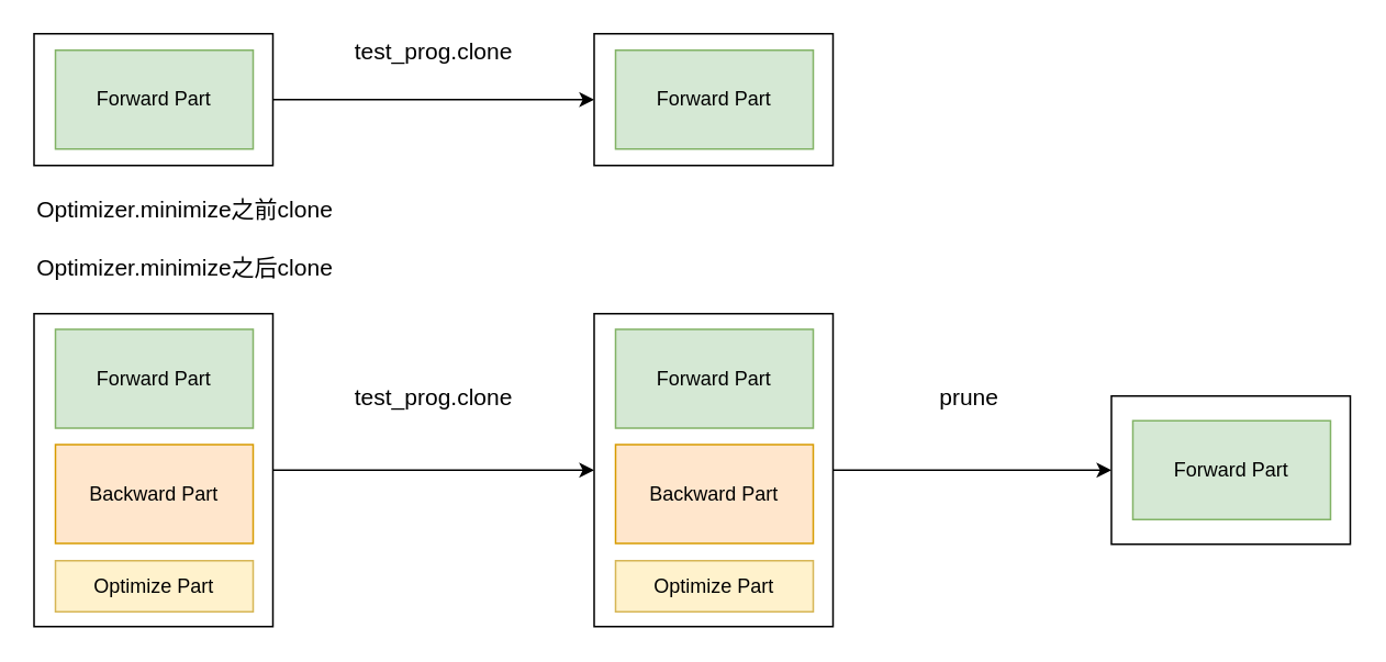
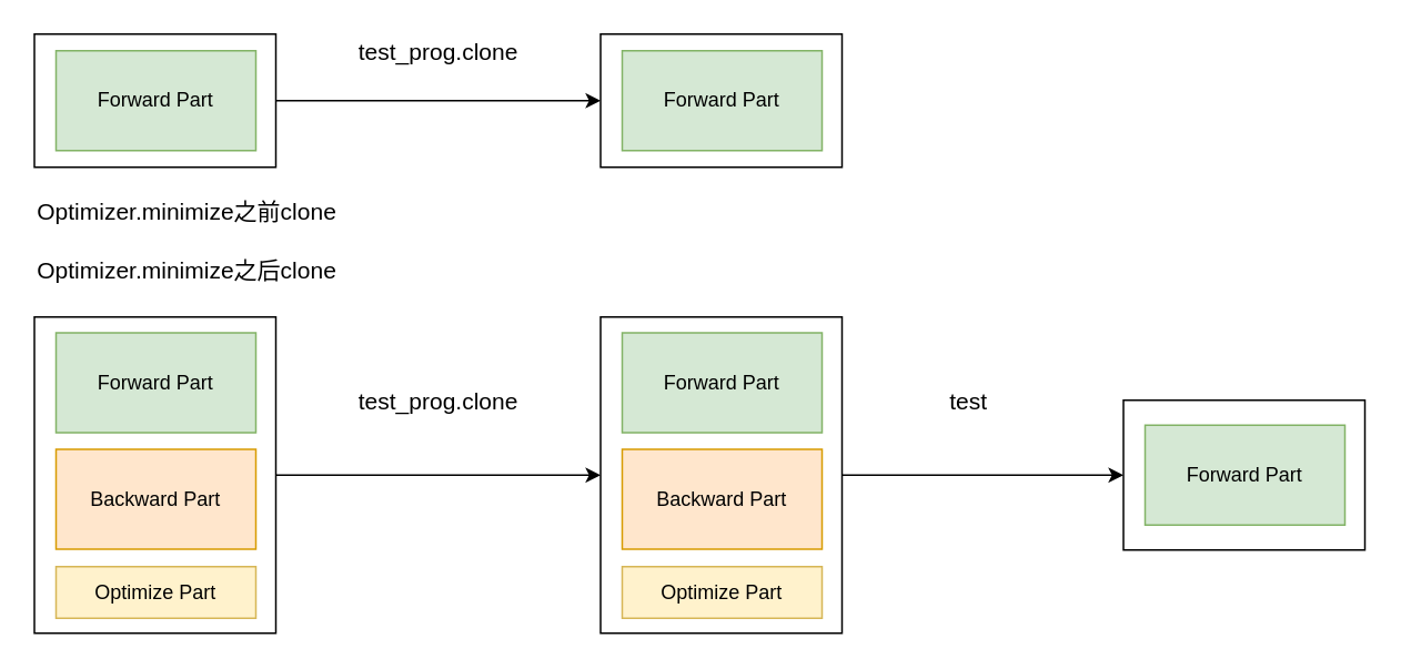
  <mxCell id="0" />
  <mxCell id="1" parent="0" />
  <mxCell id="2" value="Optimizer.minimize之前clone" style="text;html=1;resizable=0;points=[];autosize=1;align=left;verticalAlign=top;spacingTop=-4;fontSize=14;" parent="1" vertex="1"><mxGeometry x="20" y="116" width="170" height="20" as="geometry" /></mxCell>
  <mxCell id="3" value="c" style="rounded=0;whiteSpace=wrap;html=1;" parent="1" vertex="1"><mxGeometry x="20" y="20" width="145" height="80" as="geometry" /></mxCell>
  <mxCell id="4" value="Forward Part" style="rounded=0;whiteSpace=wrap;html=1;fillColor=#d5e8d4;strokeColor=#82b366;" parent="1" vertex="1"><mxGeometry x="33" y="30" width="120" height="60" as="geometry" /></mxCell>
  <mxCell id="5" value="test_prog.clone&lt;br style=&quot;font-size: 14px;&quot;&gt;" style="text;html=1;resizable=0;points=[];autosize=1;align=left;verticalAlign=top;spacingTop=-4;fontColor=#000000;fontSize=14;" parent="1" vertex="1"><mxGeometry x="213" y="20" width="100" height="20" as="geometry" /></mxCell>
  <mxCell id="6" value="c" style="rounded=0;whiteSpace=wrap;html=1;" parent="1" vertex="1"><mxGeometry x="360" y="20" width="145" height="80" as="geometry" /></mxCell>
  <mxCell id="7" value="Forward Part" style="rounded=0;whiteSpace=wrap;html=1;fillColor=#d5e8d4;strokeColor=#82b366;" parent="1" vertex="1"><mxGeometry x="373" y="30" width="120" height="60" as="geometry" /></mxCell>
  <mxCell id="8" value="" style="endArrow=classic;html=1;fontColor=#000000;exitX=1;exitY=0.5;exitDx=0;exitDy=0;entryX=0;entryY=0.5;entryDx=0;entryDy=0;" parent="1" source="3" target="6" edge="1"><mxGeometry width="50" height="50" relative="1" as="geometry"><mxPoint x="333" y="100" as="sourcePoint" /><mxPoint x="383" y="50" as="targetPoint" /></mxGeometry></mxCell>
  <mxCell id="9" value="Optimizer.minimize之后clone" style="text;html=1;resizable=0;points=[];autosize=1;align=left;verticalAlign=top;spacingTop=-4;fontSize=14;" parent="1" vertex="1"><mxGeometry x="20" y="150.5" width="200" height="20" as="geometry" /></mxCell>
  <mxCell id="10" style="edgeStyle=orthogonalEdgeStyle;rounded=0;orthogonalLoop=1;jettySize=auto;html=1;exitX=1;exitY=0.5;exitDx=0;exitDy=0;entryX=0;entryY=0.5;entryDx=0;entryDy=0;fontSize=14;fontColor=#000000;" parent="1" source="11" target="17" edge="1"><mxGeometry relative="1" as="geometry" /></mxCell>
  <mxCell id="11" value="" style="rounded=0;whiteSpace=wrap;html=1;" parent="1" vertex="1"><mxGeometry x="20" y="190" width="145" height="190" as="geometry" /></mxCell>
  <mxCell id="12" value="Forward Part" style="rounded=0;whiteSpace=wrap;html=1;fillColor=#d5e8d4;strokeColor=#82b366;" parent="1" vertex="1"><mxGeometry x="33" y="199.5" width="120" height="60" as="geometry" /></mxCell>
  <mxCell id="13" value="test_prog.clone&lt;br style=&quot;font-size: 14px;&quot;&gt;" style="text;html=1;resizable=0;points=[];autosize=1;align=left;verticalAlign=top;spacingTop=-4;fontColor=#000000;fontSize=14;" parent="1" vertex="1"><mxGeometry x="213" y="229.5" width="100" height="20" as="geometry" /></mxCell>
  <mxCell id="14" value="Backward Part" style="rounded=0;whiteSpace=wrap;html=1;fillColor=#ffe6cc;strokeColor=#d79b00;" parent="1" vertex="1"><mxGeometry x="33" y="269.5" width="120" height="60" as="geometry" /></mxCell>
  <mxCell id="15" value="Optimize Part" style="rounded=0;whiteSpace=wrap;html=1;fillColor=#fff2cc;strokeColor=#d6b656;" parent="1" vertex="1"><mxGeometry x="33" y="340" width="120" height="31" as="geometry" /></mxCell>
  <mxCell id="16" style="edgeStyle=orthogonalEdgeStyle;rounded=0;orthogonalLoop=1;jettySize=auto;html=1;exitX=1;exitY=0.5;exitDx=0;exitDy=0;entryX=0;entryY=0.5;entryDx=0;entryDy=0;fontSize=14;fontColor=#000000;" parent="1" source="17" target="21" edge="1"><mxGeometry relative="1" as="geometry" /></mxCell>
  <mxCell id="17" value="" style="rounded=0;whiteSpace=wrap;html=1;" parent="1" vertex="1"><mxGeometry x="360" y="190" width="145" height="190" as="geometry" /></mxCell>
  <mxCell id="18" value="Forward Part" style="rounded=0;whiteSpace=wrap;html=1;fillColor=#d5e8d4;strokeColor=#82b366;" parent="1" vertex="1"><mxGeometry x="373" y="199.5" width="120" height="60" as="geometry" /></mxCell>
  <mxCell id="19" value="Backward Part" style="rounded=0;whiteSpace=wrap;html=1;fillColor=#ffe6cc;strokeColor=#d79b00;" parent="1" vertex="1"><mxGeometry x="373" y="269.5" width="120" height="60" as="geometry" /></mxCell>
  <mxCell id="20" value="Optimize Part" style="rounded=0;whiteSpace=wrap;html=1;fillColor=#fff2cc;strokeColor=#d6b656;" parent="1" vertex="1"><mxGeometry x="373" y="340" width="120" height="31" as="geometry" /></mxCell>
  <mxCell id="21" value="" style="rounded=0;whiteSpace=wrap;html=1;" parent="1" vertex="1"><mxGeometry x="674" y="240" width="145" height="90" as="geometry" /></mxCell>
  <mxCell id="22" value="Forward Part" style="rounded=0;whiteSpace=wrap;html=1;fillColor=#d5e8d4;strokeColor=#82b366;" parent="1" vertex="1"><mxGeometry x="687" y="255" width="120" height="60" as="geometry" /></mxCell>
- <mxCell id="23" value="prune" style="text;html=1;resizable=0;points=[];autosize=1;align=left;verticalAlign=top;spacingTop=-4;fontSize=14;fontColor=#000000;" parent="1" vertex="1"><mxGeometry x="568" y="229.5" width="50" height="20" as="geometry" /></mxCell>
+ <mxCell id="23" value="test" style="text;html=1;resizable=0;points=[];autosize=1;align=left;verticalAlign=top;spacingTop=-4;fontSize=14;fontColor=#000000;" parent="1" vertex="1"><mxGeometry x="568" y="229.5" width="50" height="20" as="geometry" /></mxCell>
